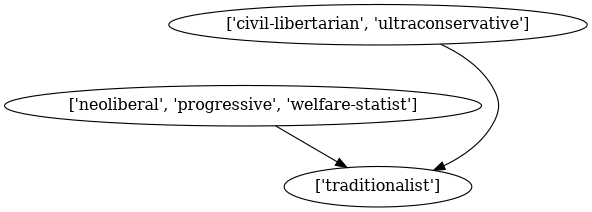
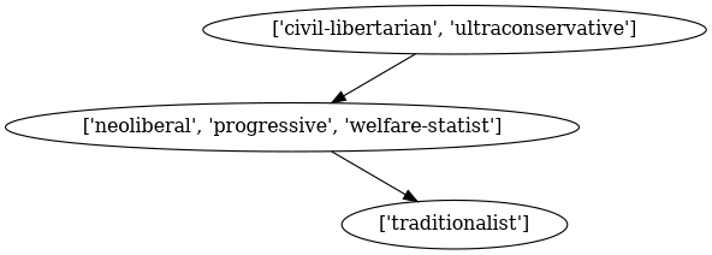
  strict digraph {
    "['neoliberal', 'progressive', 'welfare-statist']"
    "['traditionalist']"
    "['civil-libertarian', 'ultraconservative']"
    "['neoliberal', 'progressive', 'welfare-statist']" -> "['traditionalist']"
-   "['civil-libertarian', 'ultraconservative']" -> "['traditionalist']"
+   "['civil-libertarian', 'ultraconservative']" -> "['neoliberal', 'progressive', 'welfare-statist']"
  }
